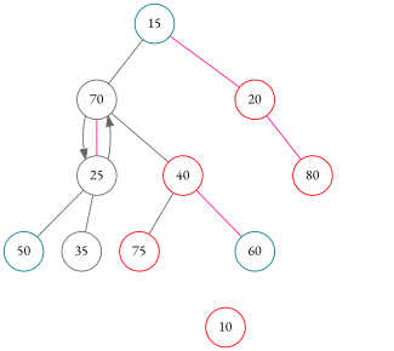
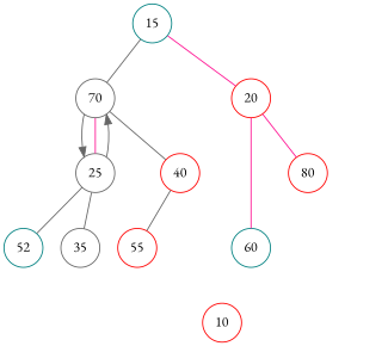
  digraph {
    fontname="EB Garamond"
    node [shape=circle color=red fontname="EB Garamond"]
    edge [arrowhead=none arrowtail=none color=gray40 fontname="EB Garamond"]
    n1 [label=15 color=teal]
    n2 [label=70 color=gray40]
    n3 [label=20]
    n4 [label=25 color=gray40]
    n5 [label=40]
    n6 [label=60 color=teal]
    n7 [label=80]
    n8 [label=35 color=gray40]
-   n9 [label=50 color=teal]
-   n10 [label=75]
+   n9 [label=52 color=teal]
+   n10 [label=55]
    n11 [label=70 style=invis color=""]
    n12 [label=10]
    n13 [label=58 style=invis color=""]
    n14 [label=79 style=invis color=""]
    n15 [label=78 style=invis color=""]
    n1 -> n2
    n1 -> n3 [color=deeppink]
    n2 -> n4 [arrowhead=normal]
    n2 -> n4 [color=deeppink]
    n2 -> n5
-   n5 -> n6 [color=deeppink]
+   n3 -> n6 [color=deeppink]
    n3 -> n7 [color=deeppink]
    n4 -> n2 [arrowhead=normal]
    n4 -> n8
    n4 -> n9
    n5 -> n10
    n5 -> n11 [color=black style=invis]
    n6 -> n12 [color=black style=invis]
    n6 -> n13 [color=black style=invis]
    n7 -> n14 [color=black style=invis]
    n7 -> n15 [color=black style=invis]
  }
